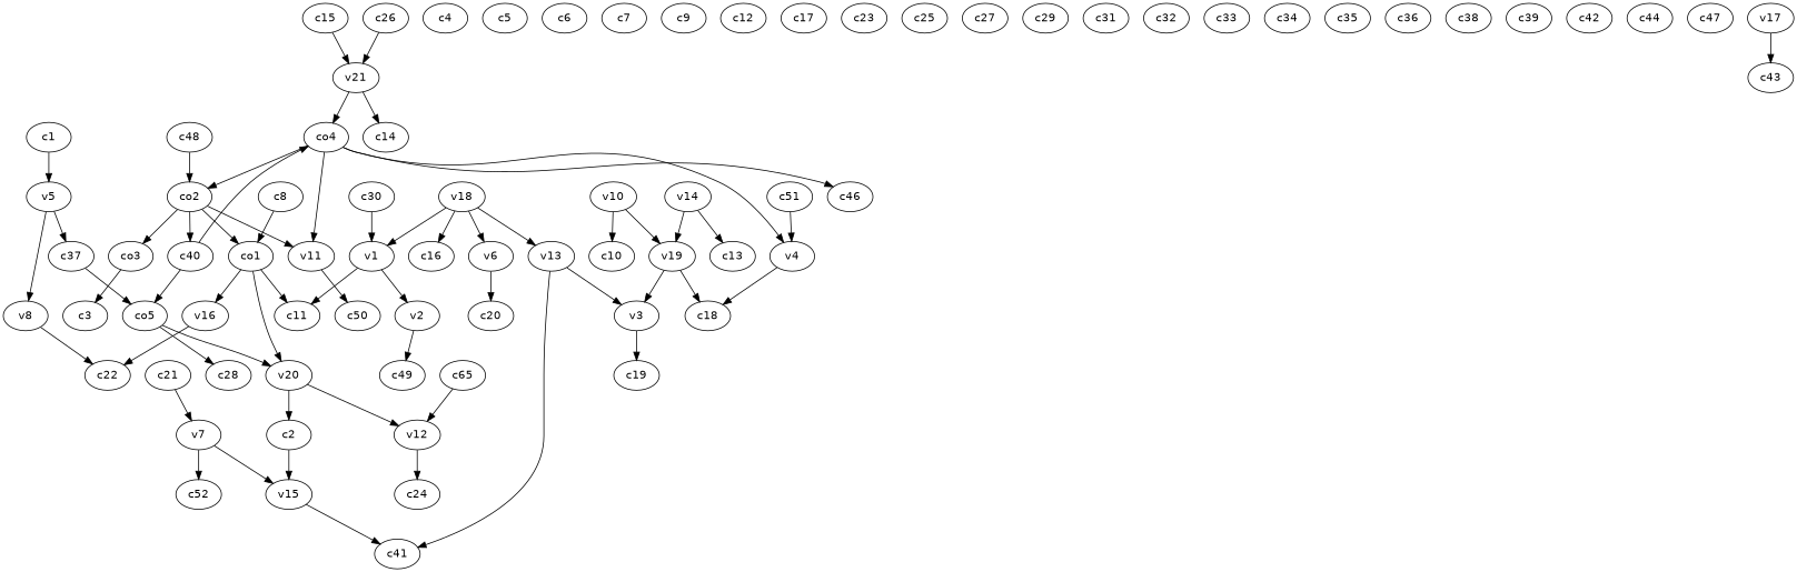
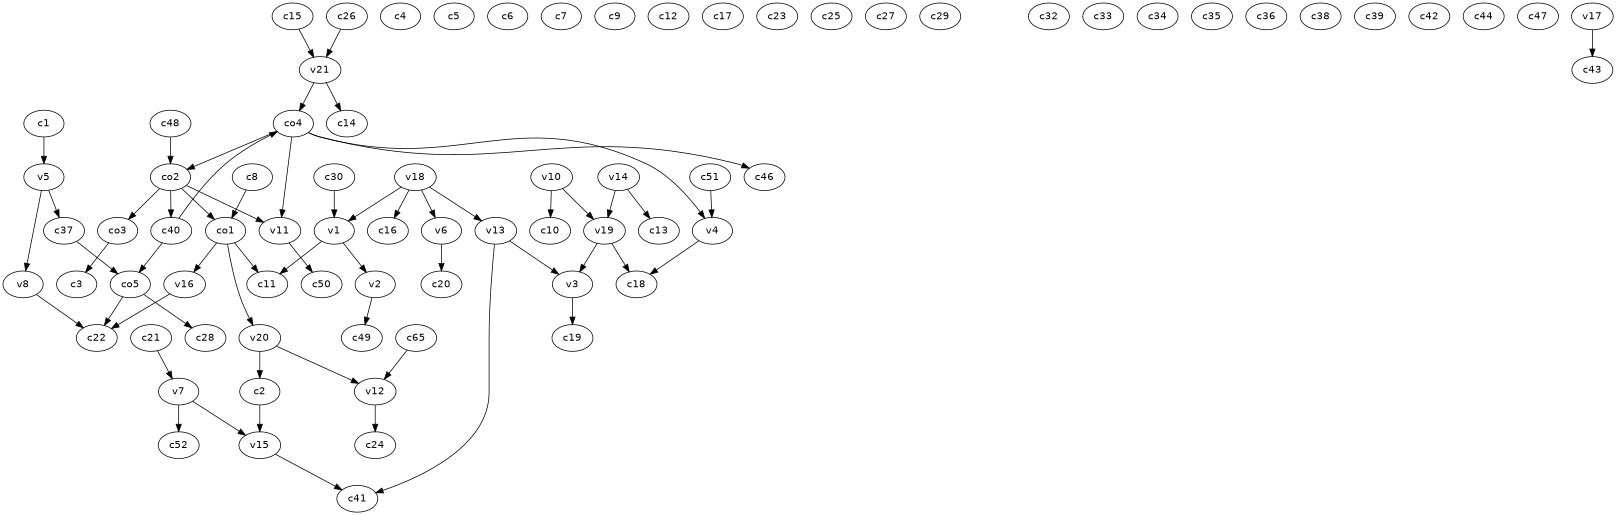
  strict digraph {
    fontname="DejaVu Sans"
    node [fontname="DejaVu Sans"]
    edge [fontname="DejaVu Sans" weight=1]
    c1
    v5
    c37
    v8
    c2
    v15
    c41
    c4
    c5
    c6
    c7
    c8
    co1
    c11
    v16
    v20
    c9
    c12
    c15
    v21
    co4
    c14
    c17
    c21
    v7
    c52
    c23
    c25
    c26
    c27
    c29
    c30
    v1
    v2
-   c31
    c32
    c33
    c34
    c35
    c36
    co5
    c28
    c38
    c39
    c40
    co2
    v4
    v11
    c46
    c42
    c44
    n52 [label=c65]
    v12
    c24
    c47
    c48
    co3
    c51
    c18
    c49
    v3
    c19
    c22
    v6
    c20
    c50
    c3
    v10
    c10
    v19
    v13
    v14
    c13
    v17
    c43
    v18
    c16
    c1 -> v5
    v5 -> c37
    v5 -> v8
    c37 -> co5
    v8 -> c22
    c2 -> v15
    v15 -> c41
    c8 -> co1
    co1 -> c11
    co1 -> v16
    co1 -> v20
    v16 -> c22
    v20 -> c2
    v20 -> v12
    c15 -> v21
    v21 -> co4
    v21 -> c14
    co4 -> co2
    co4 -> v4
    co4 -> v11
    co4 -> c46
    c21 -> v7
    v7 -> v15
    v7 -> c52
    c26 -> v21
    c30 -> v1
    v1 -> c11
    v1 -> v2
    v2 -> c49
-   co5 -> v20
+   co5 -> c22
    co5 -> c28
    c40 -> co4
    c40 -> co5
    co2 -> co1
    co2 -> c40
    co2 -> v11
    co2 -> co3
    v4 -> c18
    v11 -> c50
    n52 -> v12
    v12 -> c24
    c48 -> co2
    co3 -> c3
    c51 -> v4
    v3 -> c19
    v6 -> c20
    v10 -> c10
    v10 -> v19
    v19 -> c18
    v19 -> v3
    v13 -> c41
    v13 -> v3
    v14 -> v19
    v14 -> c13
    v17 -> c43
    v18 -> v1
    v18 -> v6
    v18 -> v13
    v18 -> c16
  }
